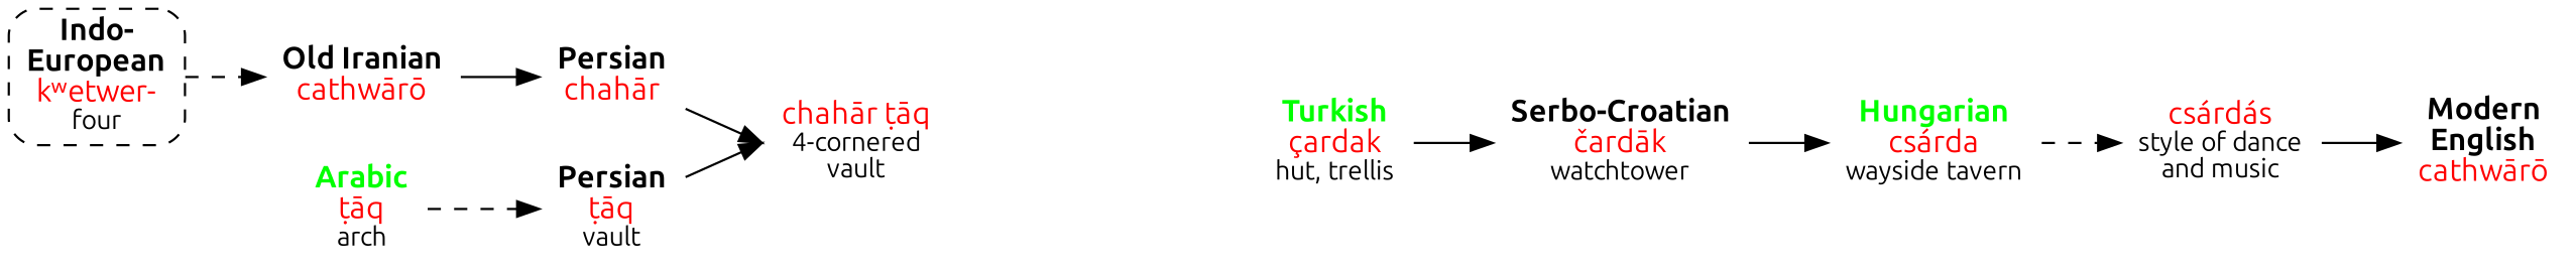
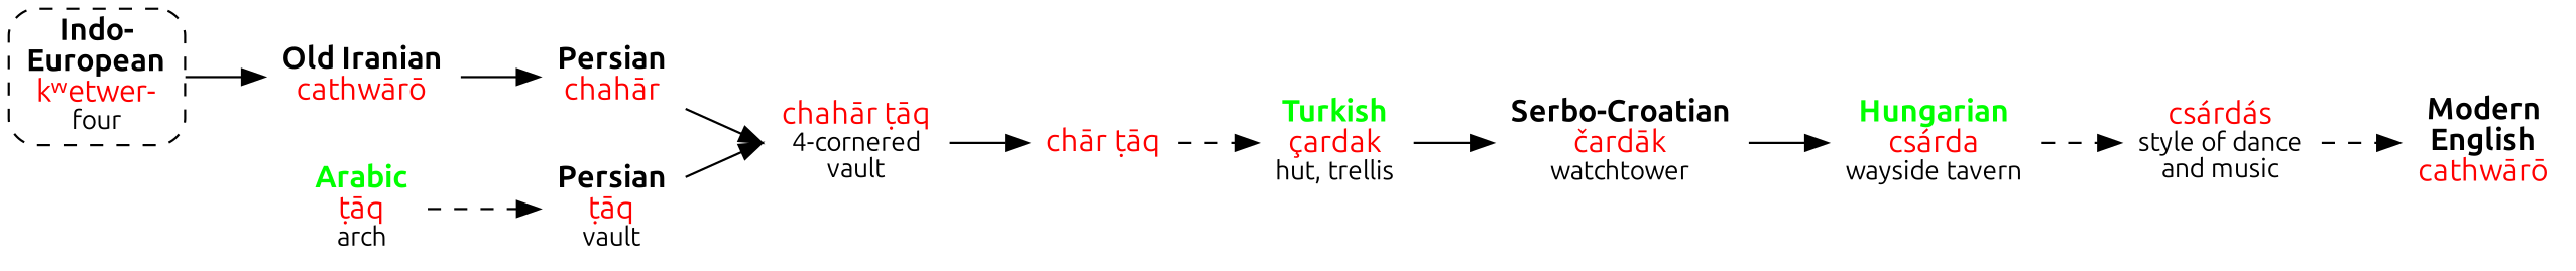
  strict digraph {
    fontname=Ubuntu
    rankdir=LR
    node [fontname=Ubuntu shape=none]
    edge [fontname=Ubuntu]
    n1 [label=<<b>Old Iranian</b><br/><font color="red">cathwārō</font>>]
    n2 [label=<<font color="green"><b>Arabic</b></font><br/><font color="red">ṭāq</font><br/><font point-size="12">arch</font>>]
    n3 [label=<<b>Persian</b><br/><font color="red">chahār</font>>]
    n4 [label=<<b>Persian</b><br/><font color="red">ṭāq</font><br/><font point-size="12">vault</font>>]
    n5 [label=<<b>Indo-<br/>European</b><br/><font color="red">kʷetwer-</font><br/><font point-size="12">four</font>> shape=box style="dashed,rounded"]
    n6 [label=<<font color="red">chahār ṭāq</font><br/><font point-size="12">4-cornered<br/>vault</font>>]
+   n7 [label=<<font color="red">chār ṭāq</font>>]
    n8 [label=<<font color="green"><b>Turkish</b></font><br/><font color="red">çardak</font><br/><font point-size="12">hut, trellis</font>>]
    n9 [label=<<b>Serbo-Croatian</b><br/><font color="red">čardāk</font><br/><font point-size="12">watchtower</font>>]
    n10 [label=<<font color="green"><b>Hungarian</b></font><br/><font color="red">csárda</font><br/><font point-size="12">wayside tavern</font>>]
    n11 [label=<<font color="red">csárdás</font><br/><font point-size="12">style of dance<br/>and music</font>>]
    n12 [label=<<b>Modern<br/>English</b><br/><font color="red">cathwārō</font>>]
    subgraph sub_1 {
      rank=same
      n1
      n2
    }
    n1 -> n2 [style=invis]
    n1 -> n3
    n2 -> n4 [style=dashed]
    n3 -> n6 [samehead=1]
    n4 -> n6 [samehead=1]
-   n5 -> n1 [style=dashed]
+   n5 -> n1
+   n6 -> n7
+   n7 -> n8 [style=dashed]
    n8 -> n9 [style=solid]
    n9 -> n10 [style=solid]
    n10 -> n11 [style=dashed]
-   n11 -> n12 [style=solid]
+   n11 -> n12 [style=dashed]
  }
